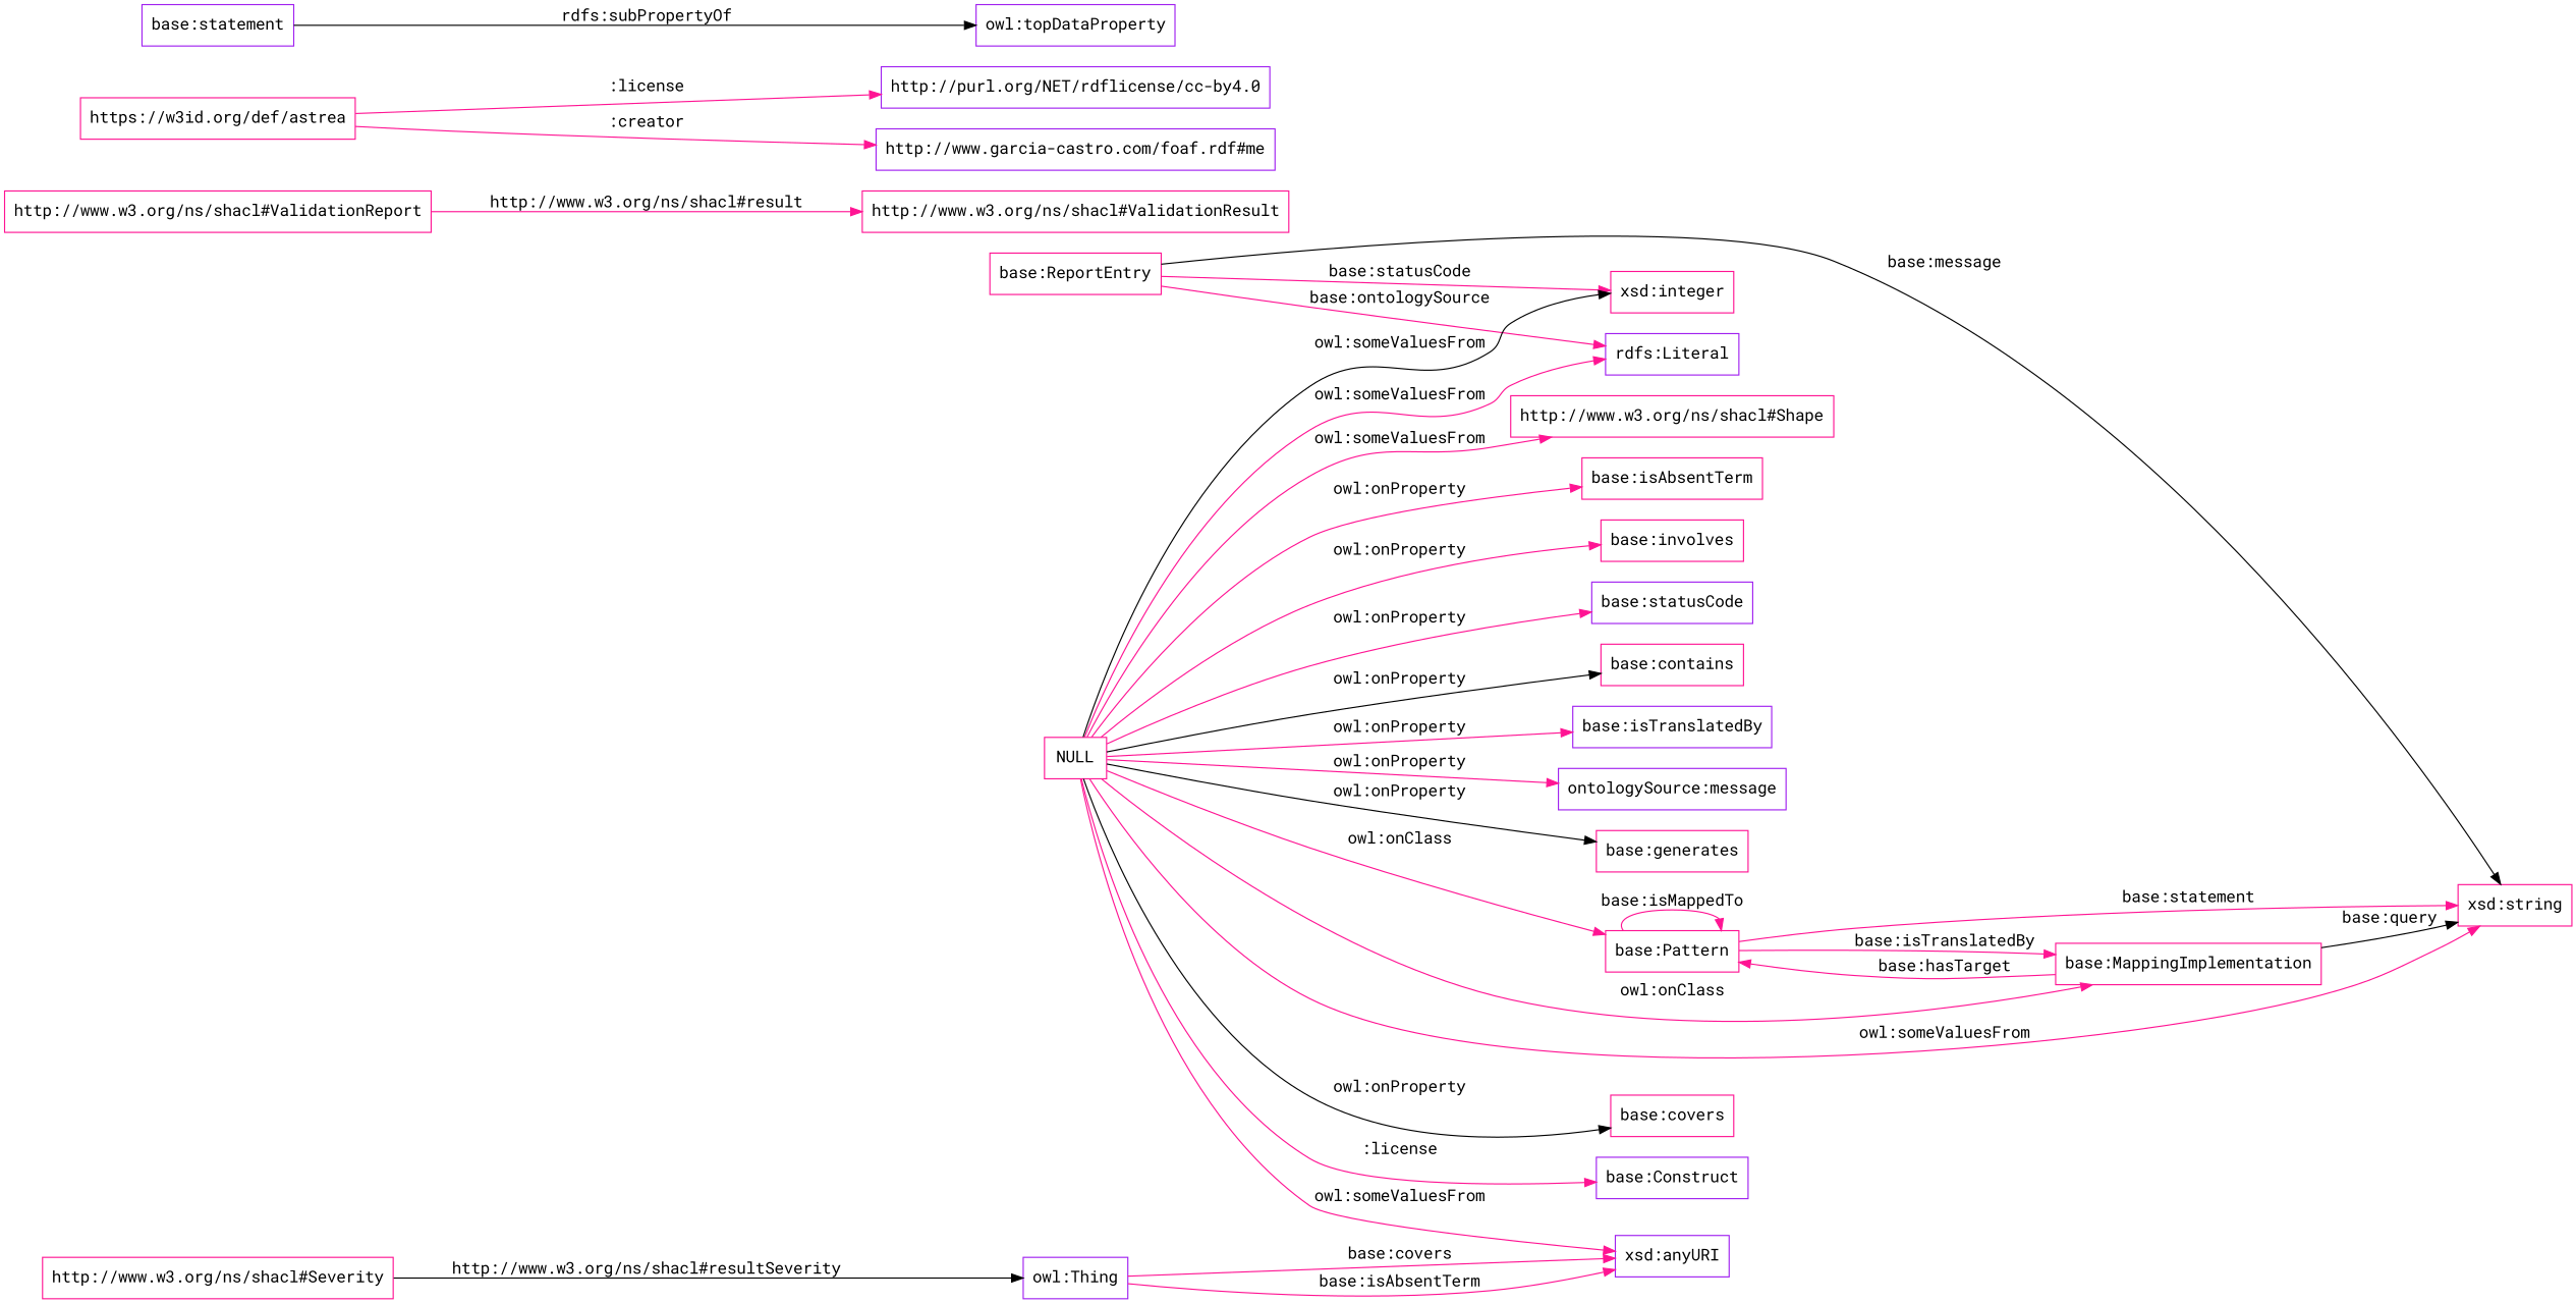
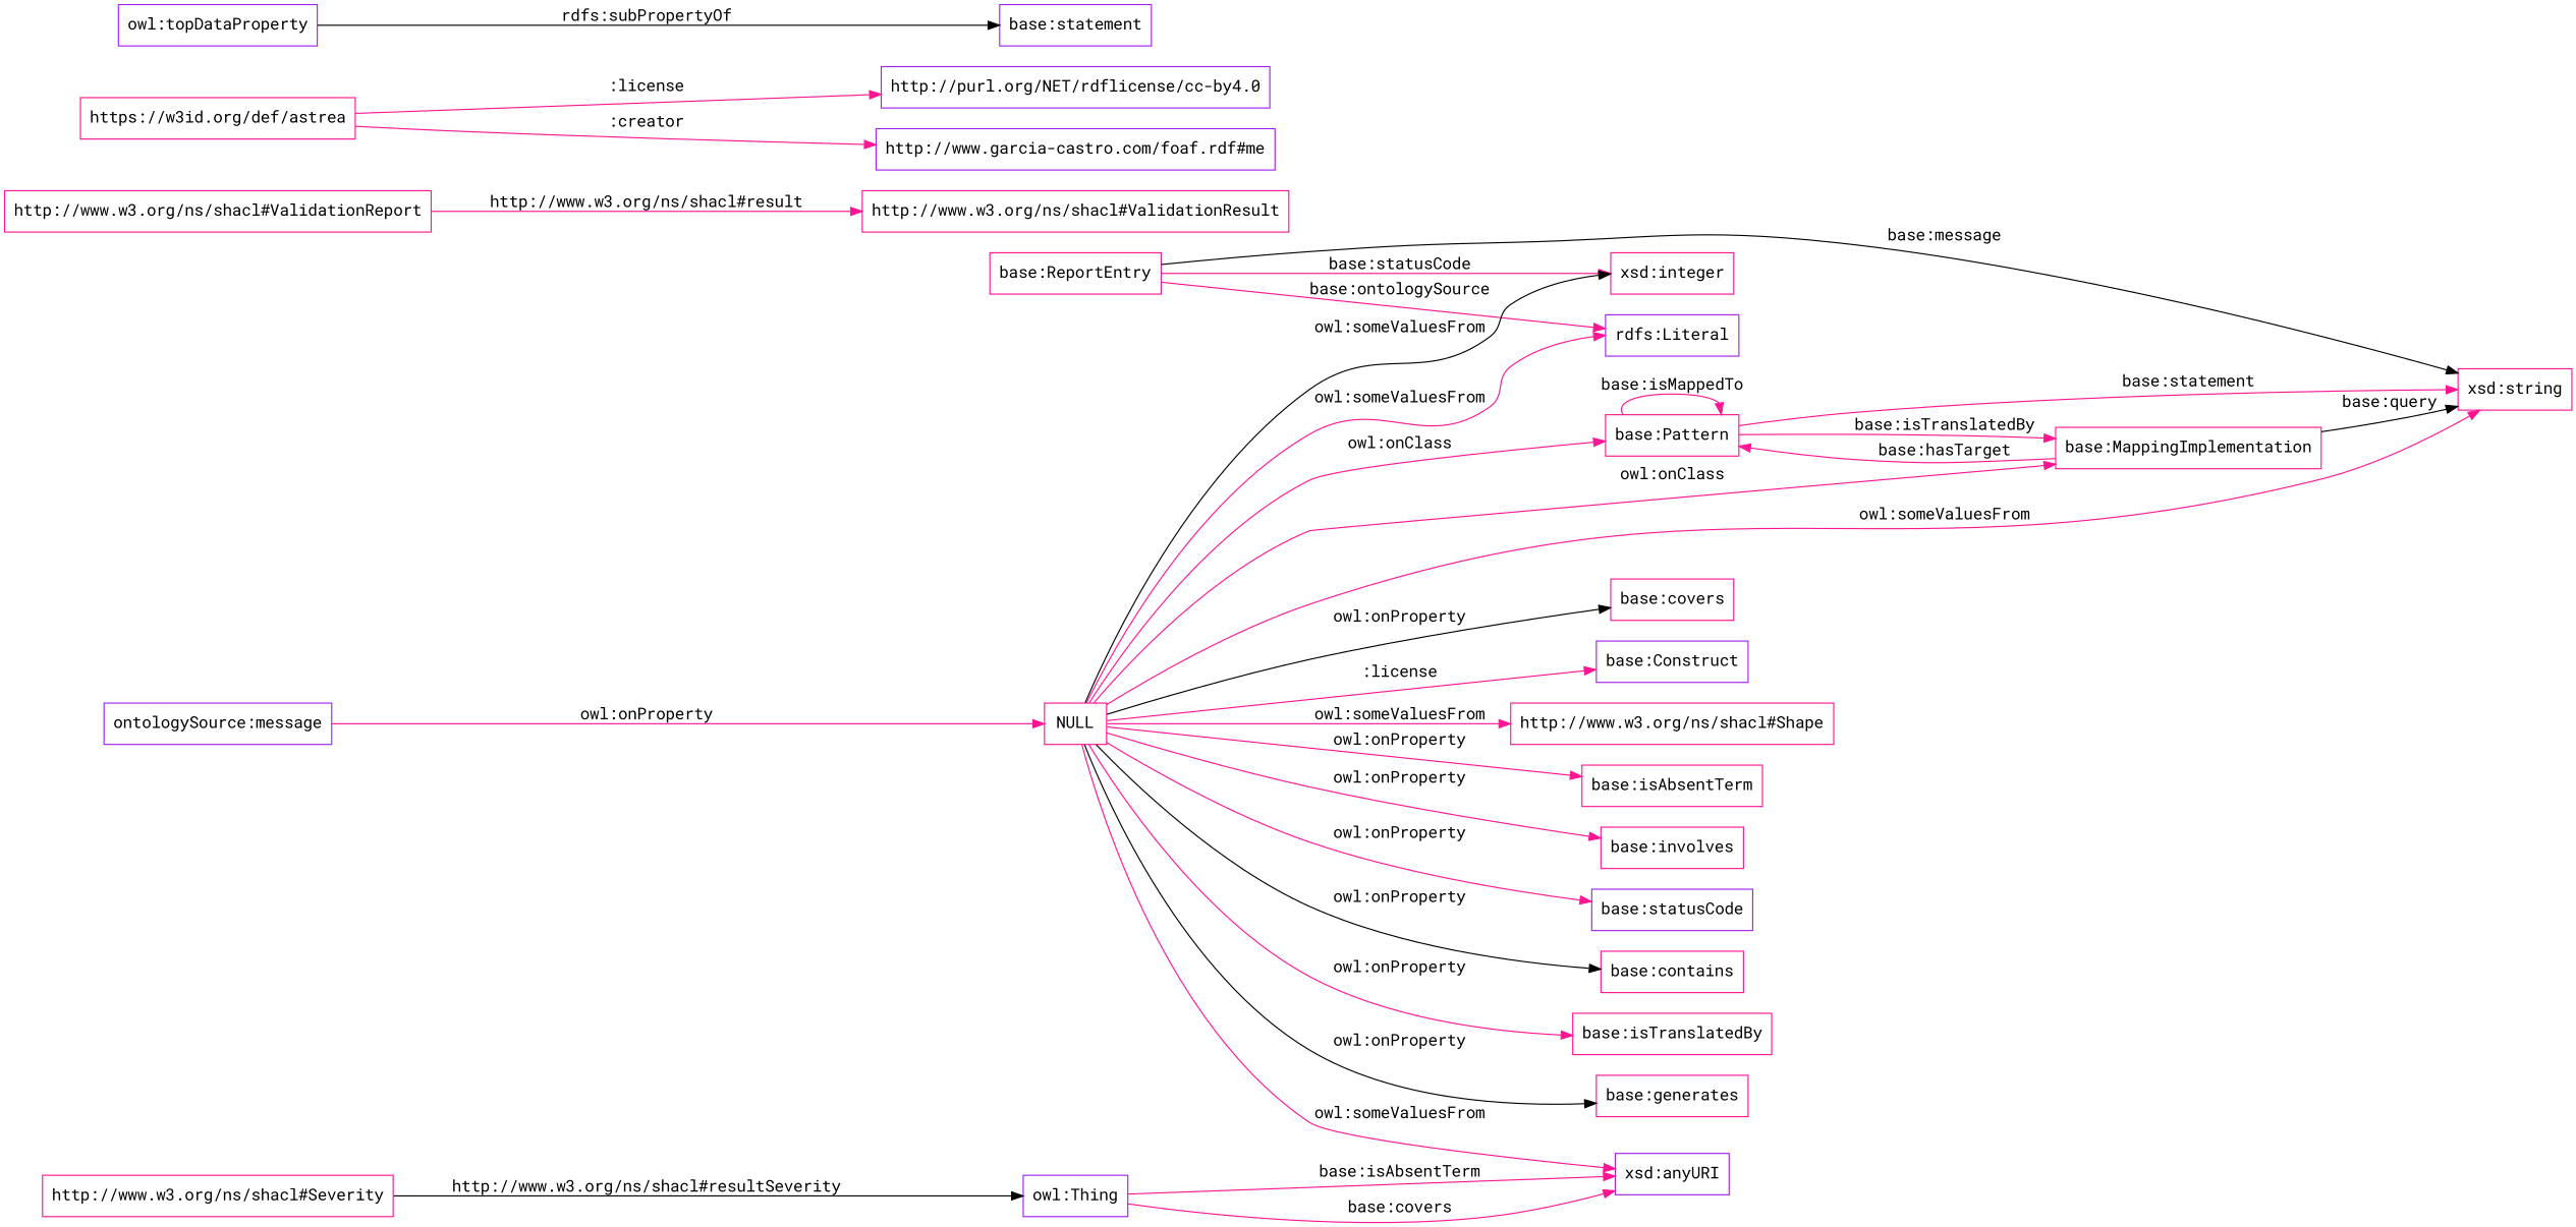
  digraph {
    fontname="Roboto Mono"
    rankdir=LR
    node [color=deeppink fontname="Roboto Mono" shape=rectangle]
    edge [color=deeppink fontname="Roboto Mono"]
    "base:ReportEntry"
    "xsd:integer"
    "xsd:string"
    "rdfs:Literal" [color=purple]
    "http://www.w3.org/ns/shacl#ValidationReport"
    "http://www.w3.org/ns/shacl#ValidationResult"
    "base:Pattern"
    "base:MappingImplementation"
    "http://purl.org/NET/rdflicense/cc-by4.0" [color=purple]
    "https://w3id.org/def/astrea"
    "http://www.garcia-castro.com/foaf.rdf#me" [color=purple]
    "base:statement" [color=purple]
    "owl:topDataProperty" [color=purple]
    NULL
    "base:Construct" [color=purple]
    "http://www.w3.org/ns/shacl#Shape"
    "base:isAbsentTerm"
    "base:involves"
    "xsd:anyURI" [color=purple]
    "base:statusCode" [color=purple]
    "base:contains"
-   "base:isTranslatedBy" [color=purple]
+   "base:isTranslatedBy"
    n23 [color=purple label="ontologySource:message"]
    "base:generates"
    "base:covers"
    "owl:Thing" [color=purple]
    "http://www.w3.org/ns/shacl#Severity"
    "base:ReportEntry" -> "xsd:integer" [label="base:statusCode"]
    "base:ReportEntry" -> "xsd:string" [color=black label="base:message"]
    "base:ReportEntry" -> "rdfs:Literal" [label="base:ontologySource"]
    "http://www.w3.org/ns/shacl#ValidationReport" -> "http://www.w3.org/ns/shacl#ValidationResult" [label="http://www.w3.org/ns/shacl#result"]
    "base:Pattern" -> "xsd:string" [label="base:statement"]
    "base:Pattern" -> "base:Pattern" [label="base:isMappedTo"]
    "base:Pattern" -> "base:MappingImplementation" [label="base:isTranslatedBy"]
    "base:MappingImplementation" -> "xsd:string" [color=black label="base:query"]
    "base:MappingImplementation" -> "base:Pattern" [label="base:hasTarget"]
    "https://w3id.org/def/astrea" -> "http://purl.org/NET/rdflicense/cc-by4.0" [label=":license"]
    "https://w3id.org/def/astrea" -> "http://www.garcia-castro.com/foaf.rdf#me" [label=":creator"]
-   "base:statement" -> "owl:topDataProperty" [color=black label="rdfs:subPropertyOf"]
+   "owl:topDataProperty" -> "base:statement" [color=black label="rdfs:subPropertyOf"]
    NULL -> "xsd:integer" [color=black label="owl:someValuesFrom"]
    NULL -> "xsd:string" [label="owl:someValuesFrom"]
    NULL -> "rdfs:Literal" [label="owl:someValuesFrom"]
    NULL -> "base:Pattern" [label="owl:onClass"]
    NULL -> "base:MappingImplementation" [label="owl:onClass"]
    NULL -> "base:Construct" [label=":license"]
    NULL -> "http://www.w3.org/ns/shacl#Shape" [label="owl:someValuesFrom"]
    NULL -> "base:isAbsentTerm" [label="owl:onProperty"]
    NULL -> "base:involves" [label="owl:onProperty"]
    NULL -> "xsd:anyURI" [label="owl:someValuesFrom"]
    NULL -> "base:statusCode" [label="owl:onProperty"]
    NULL -> "base:contains" [color=black label="owl:onProperty"]
    NULL -> "base:isTranslatedBy" [label="owl:onProperty"]
-   NULL -> n23 [label="owl:onProperty"]
+   n23 -> NULL [label="owl:onProperty"]
    NULL -> "base:generates" [color=black label="owl:onProperty"]
    NULL -> "base:covers" [color=black label="owl:onProperty"]
    "owl:Thing" -> "xsd:anyURI" [label="base:covers"]
    "owl:Thing" -> "xsd:anyURI" [label="base:isAbsentTerm"]
    "http://www.w3.org/ns/shacl#Severity" -> "owl:Thing" [color=black label="http://www.w3.org/ns/shacl#resultSeverity"]
  }
